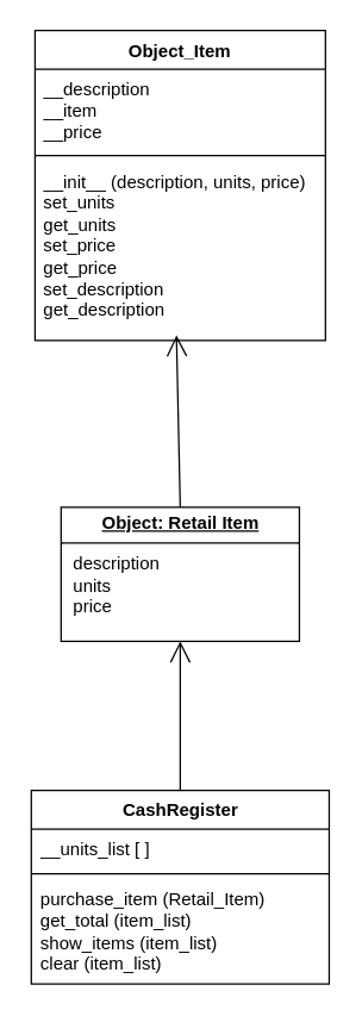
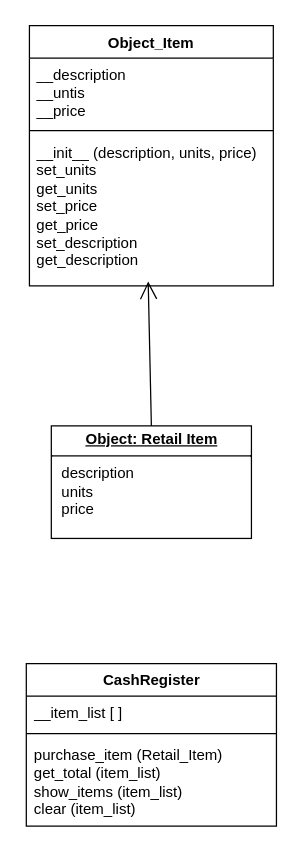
  <mxCell id="0" />
  <mxCell id="1" parent="0" />
  <mxCell id="2" value="Object_Item" style="swimlane;fontStyle=1;align=center;verticalAlign=top;childLayout=stackLayout;horizontal=1;startSize=26;horizontalStack=0;resizeParent=1;resizeParentMax=0;resizeLast=0;collapsible=1;marginBottom=0;whiteSpace=wrap;html=1;" vertex="1" parent="1"><mxGeometry x="23" y="20" width="195" height="208" as="geometry" /></mxCell>
- <mxCell id="3" value="__description&lt;div&gt;__item&lt;/div&gt;&lt;div&gt;__price&lt;/div&gt;" style="text;strokeColor=none;fillColor=none;align=left;verticalAlign=top;spacingLeft=4;spacingRight=4;overflow=hidden;rotatable=0;points=[[0,0.5],[1,0.5]];portConstraint=eastwest;whiteSpace=wrap;html=1;" vertex="1" parent="2"><mxGeometry y="26" width="195" height="54" as="geometry" /></mxCell>
+ <mxCell id="3" value="__description&lt;div&gt;__untis&lt;/div&gt;&lt;div&gt;__price&lt;/div&gt;" style="text;strokeColor=none;fillColor=none;align=left;verticalAlign=top;spacingLeft=4;spacingRight=4;overflow=hidden;rotatable=0;points=[[0,0.5],[1,0.5]];portConstraint=eastwest;whiteSpace=wrap;html=1;" vertex="1" parent="2"><mxGeometry y="26" width="195" height="54" as="geometry" /></mxCell>
  <mxCell id="4" value="" style="line;strokeWidth=1;fillColor=none;align=left;verticalAlign=middle;spacingTop=-1;spacingLeft=3;spacingRight=3;rotatable=0;labelPosition=right;points=[];portConstraint=eastwest;strokeColor=inherit;" vertex="1" parent="2"><mxGeometry y="80" width="195" height="8" as="geometry" /></mxCell>
  <mxCell id="5" value="__init__ (description, units, price)&lt;div&gt;set_units&lt;/div&gt;&lt;div&gt;get_units&lt;/div&gt;&lt;div&gt;set_price&lt;/div&gt;&lt;div&gt;get_price&lt;/div&gt;&lt;div&gt;set_description&lt;/div&gt;&lt;div&gt;get_description&lt;/div&gt;" style="text;strokeColor=none;fillColor=none;align=left;verticalAlign=top;spacingLeft=4;spacingRight=4;overflow=hidden;rotatable=0;points=[[0,0.5],[1,0.5]];portConstraint=eastwest;whiteSpace=wrap;html=1;" vertex="1" parent="2"><mxGeometry y="88" width="195" height="120" as="geometry" /></mxCell>
  <mxCell id="6" value="CashRegister" style="swimlane;fontStyle=1;align=center;verticalAlign=top;childLayout=stackLayout;horizontal=1;startSize=26;horizontalStack=0;resizeParent=1;resizeParentMax=0;resizeLast=0;collapsible=1;marginBottom=0;whiteSpace=wrap;html=1;" vertex="1" parent="1"><mxGeometry x="20.5" y="530" width="200" height="130" as="geometry" /></mxCell>
- <mxCell id="7" value="__units_list [ ]" style="text;strokeColor=none;fillColor=none;align=left;verticalAlign=top;spacingLeft=4;spacingRight=4;overflow=hidden;rotatable=0;points=[[0,0.5],[1,0.5]];portConstraint=eastwest;whiteSpace=wrap;html=1;" vertex="1" parent="6"><mxGeometry y="26" width="200" height="26" as="geometry" /></mxCell>
+ <mxCell id="7" value="__item_list [ ]" style="text;strokeColor=none;fillColor=none;align=left;verticalAlign=top;spacingLeft=4;spacingRight=4;overflow=hidden;rotatable=0;points=[[0,0.5],[1,0.5]];portConstraint=eastwest;whiteSpace=wrap;html=1;" vertex="1" parent="6"><mxGeometry y="26" width="200" height="26" as="geometry" /></mxCell>
  <mxCell id="8" value="" style="line;strokeWidth=1;fillColor=none;align=left;verticalAlign=middle;spacingTop=-1;spacingLeft=3;spacingRight=3;rotatable=0;labelPosition=right;points=[];portConstraint=eastwest;strokeColor=inherit;" vertex="1" parent="6"><mxGeometry y="52" width="200" height="8" as="geometry" /></mxCell>
  <mxCell id="9" value="purchase_item (Retail_Item)&lt;div&gt;get_total (item_list)&lt;/div&gt;&lt;div&gt;show_items (item_list)&lt;/div&gt;&lt;div&gt;clear (item_list)&lt;/div&gt;" style="text;strokeColor=none;fillColor=none;align=left;verticalAlign=top;spacingLeft=4;spacingRight=4;overflow=hidden;rotatable=0;points=[[0,0.5],[1,0.5]];portConstraint=eastwest;whiteSpace=wrap;html=1;" vertex="1" parent="6"><mxGeometry y="60" width="200" height="70" as="geometry" /></mxCell>
  <mxCell id="10" value="&lt;p style=&quot;margin:0px;margin-top:4px;text-align:center;text-decoration:underline;&quot;&gt;&lt;b&gt;Object: Retail Item&lt;/b&gt;&lt;/p&gt;&lt;hr size=&quot;1&quot; style=&quot;border-style:solid;&quot;&gt;&lt;p style=&quot;margin:0px;margin-left:8px;&quot;&gt;description&lt;/p&gt;&lt;p style=&quot;margin:0px;margin-left:8px;&quot;&gt;units&lt;/p&gt;&lt;p style=&quot;margin:0px;margin-left:8px;&quot;&gt;price&lt;/p&gt;" style="verticalAlign=top;align=left;overflow=fill;html=1;whiteSpace=wrap;" vertex="1" parent="1"><mxGeometry x="40.5" y="340" width="160" height="90" as="geometry" /></mxCell>
  <mxCell id="11" value="" style="endArrow=open;endFill=1;endSize=12;html=1;rounded=0;exitX=0.5;exitY=0;exitDx=0;exitDy=0;entryX=0.487;entryY=0.971;entryDx=0;entryDy=0;entryPerimeter=0;" edge="1" parent="1" source="10" target="5"><mxGeometry width="160" relative="1" as="geometry"><mxPoint x="28" y="480" as="sourcePoint" /><mxPoint x="188" y="480" as="targetPoint" /></mxGeometry></mxCell>
- <mxCell id="12" value="" style="endArrow=open;endFill=1;endSize=12;html=1;rounded=0;entryX=0.5;entryY=1;entryDx=0;entryDy=0;exitX=0.5;exitY=0;exitDx=0;exitDy=0;" edge="1" parent="1" source="6" target="10"><mxGeometry width="160" relative="1" as="geometry"><mxPoint x="28" y="480" as="sourcePoint" /><mxPoint x="188" y="480" as="targetPoint" /></mxGeometry></mxCell>
